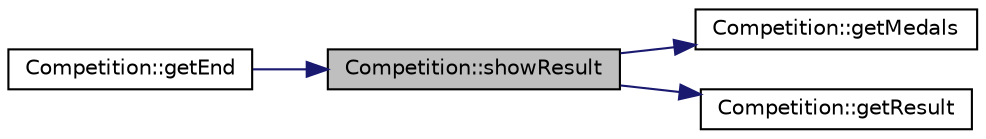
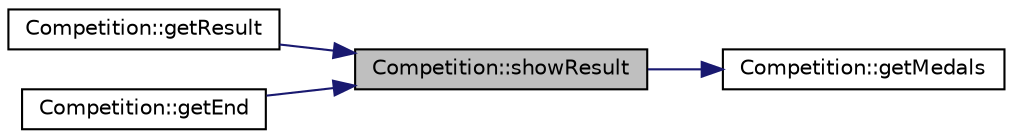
  digraph {
    rankdir=LR
    node [color=black fillcolor=white fontname=Helvetica fontsize=10 shape=record style=filled]
    edge [color=midnightblue fontname=Helvetica fontsize=10 labelfontname=Helvetica labelfontsize=10 style=solid]
    n1 [fillcolor=grey75 fontcolor=black height=0.2 label="Competition::showResult" width=0.4]
    n2 [height=0.2 label="Competition::getMedals" width=0.4]
    n3 [height=0.2 label="Competition::getResult" width=0.4]
    n4 [height=0.2 label="Competition::getEnd" width=0.4]
    n1 -> n2
-   n1 -> n3
+   n3 -> n1
    n4 -> n1
  }
